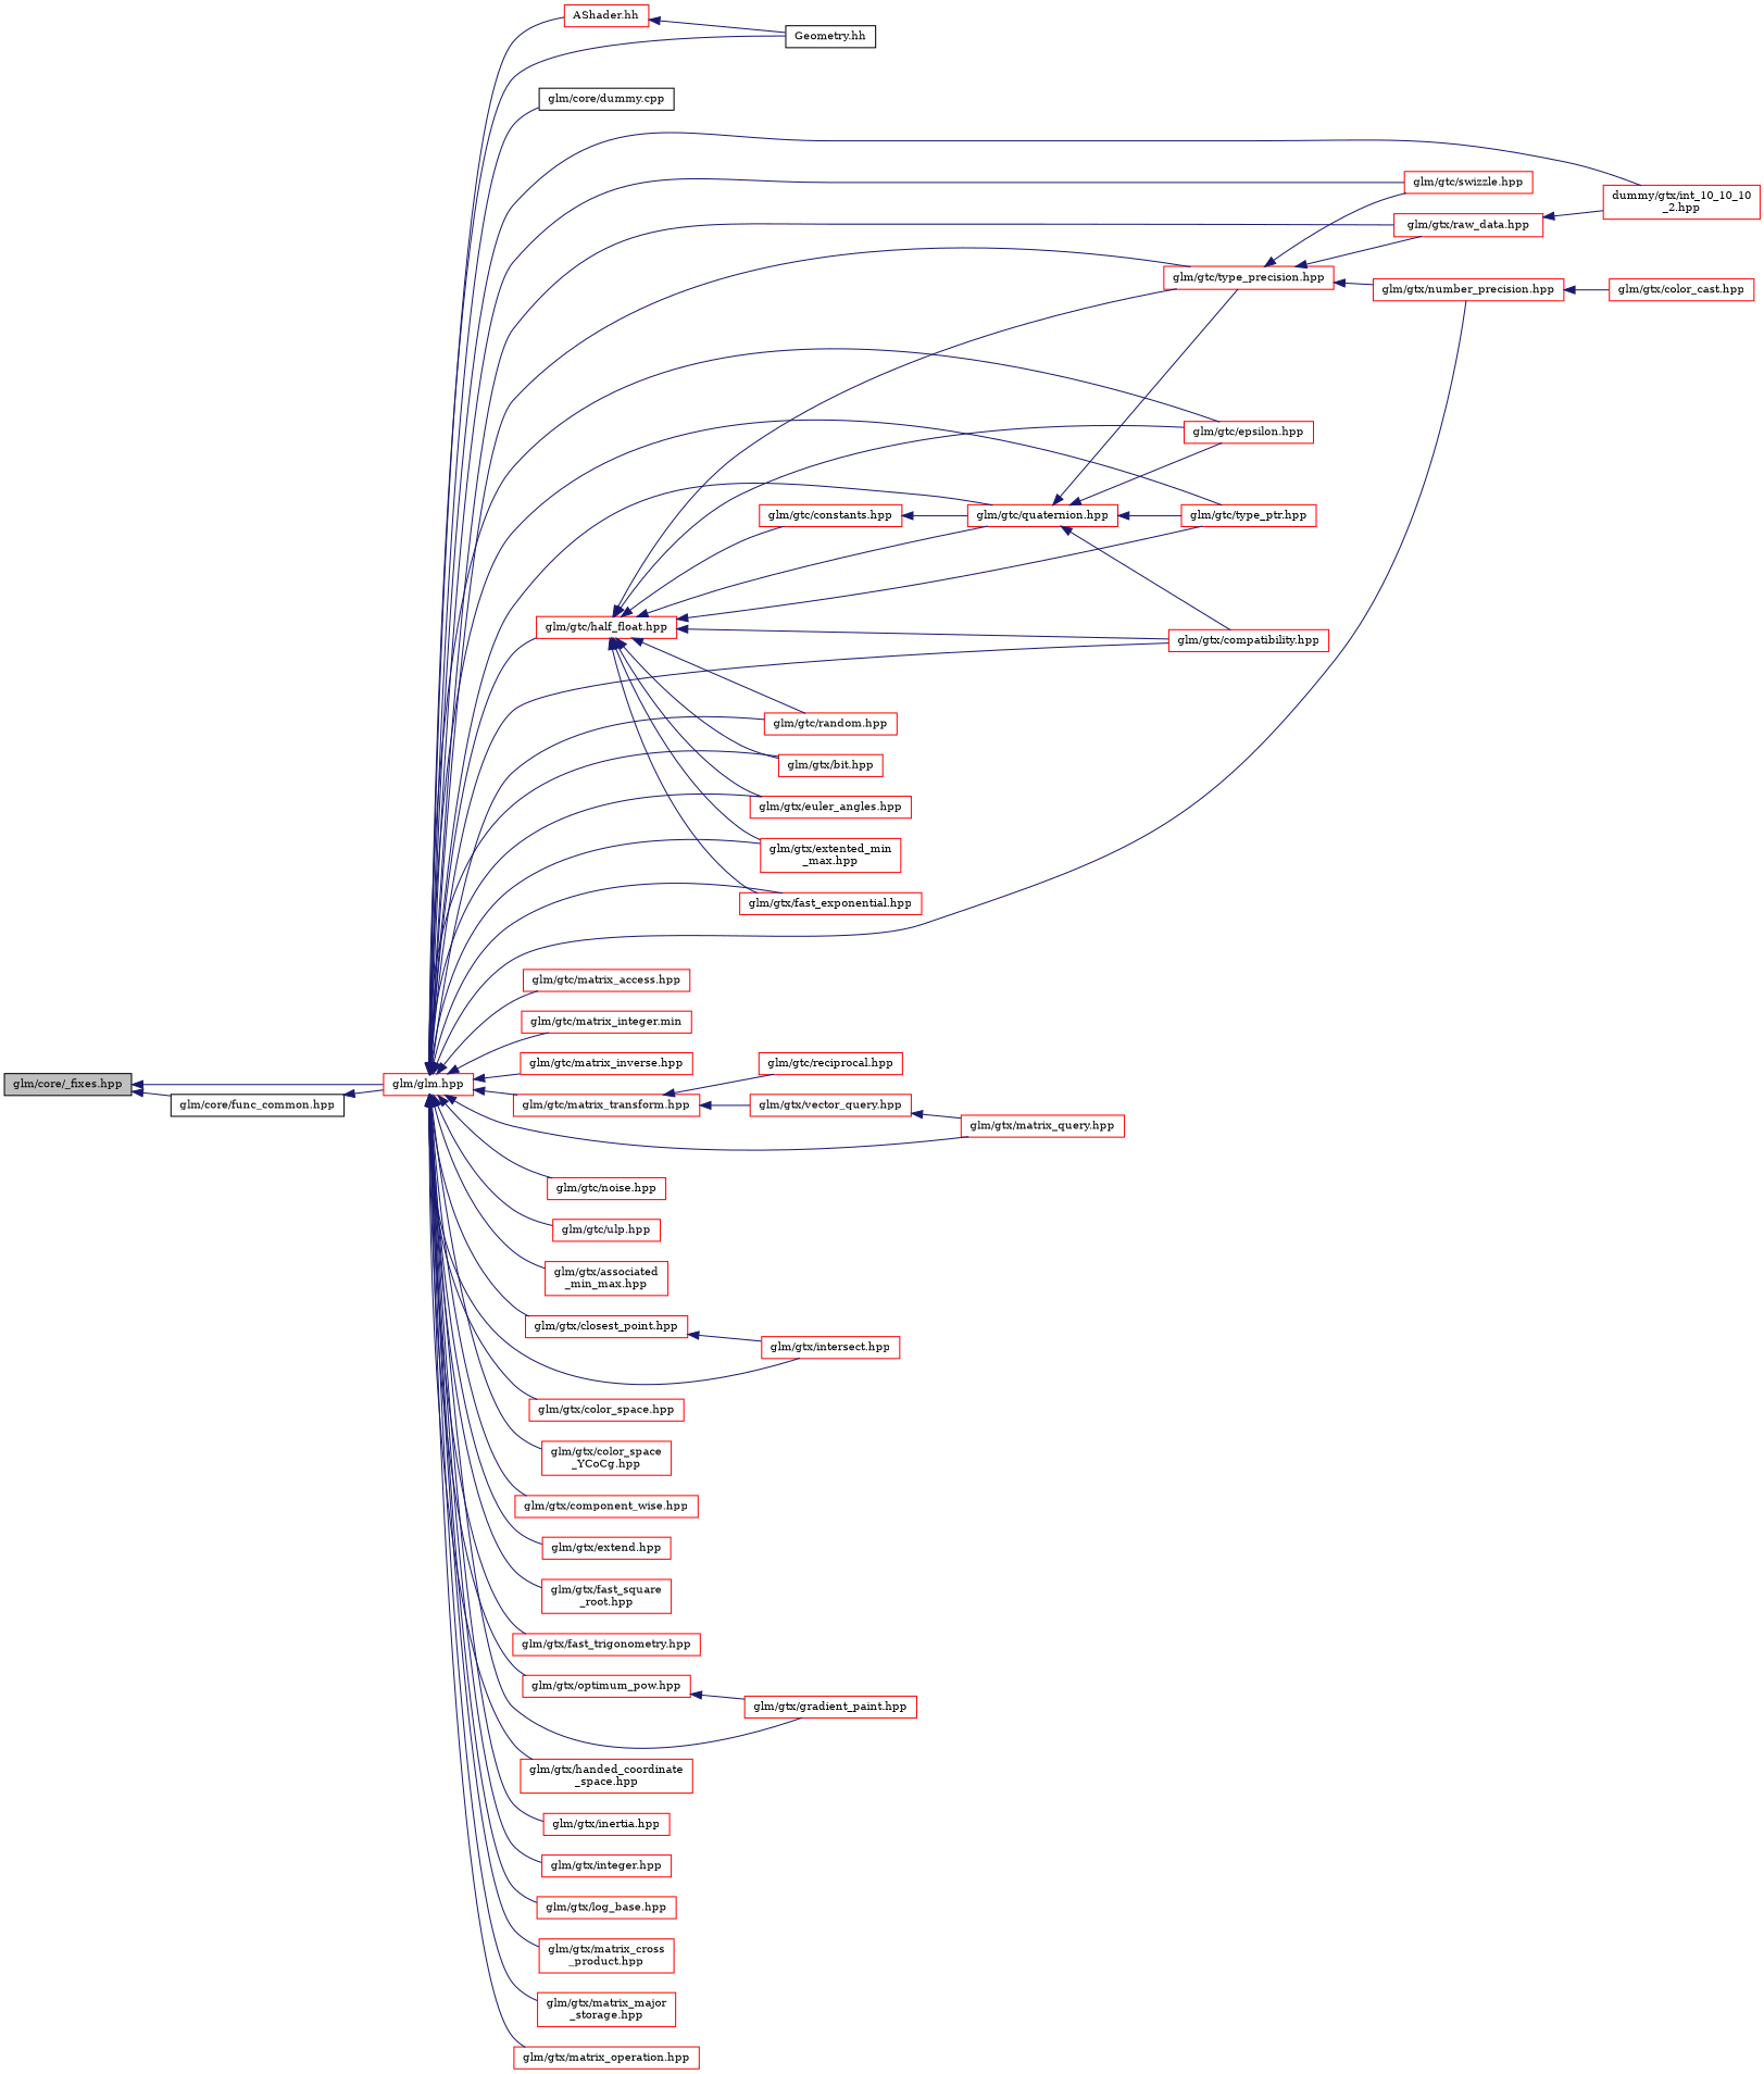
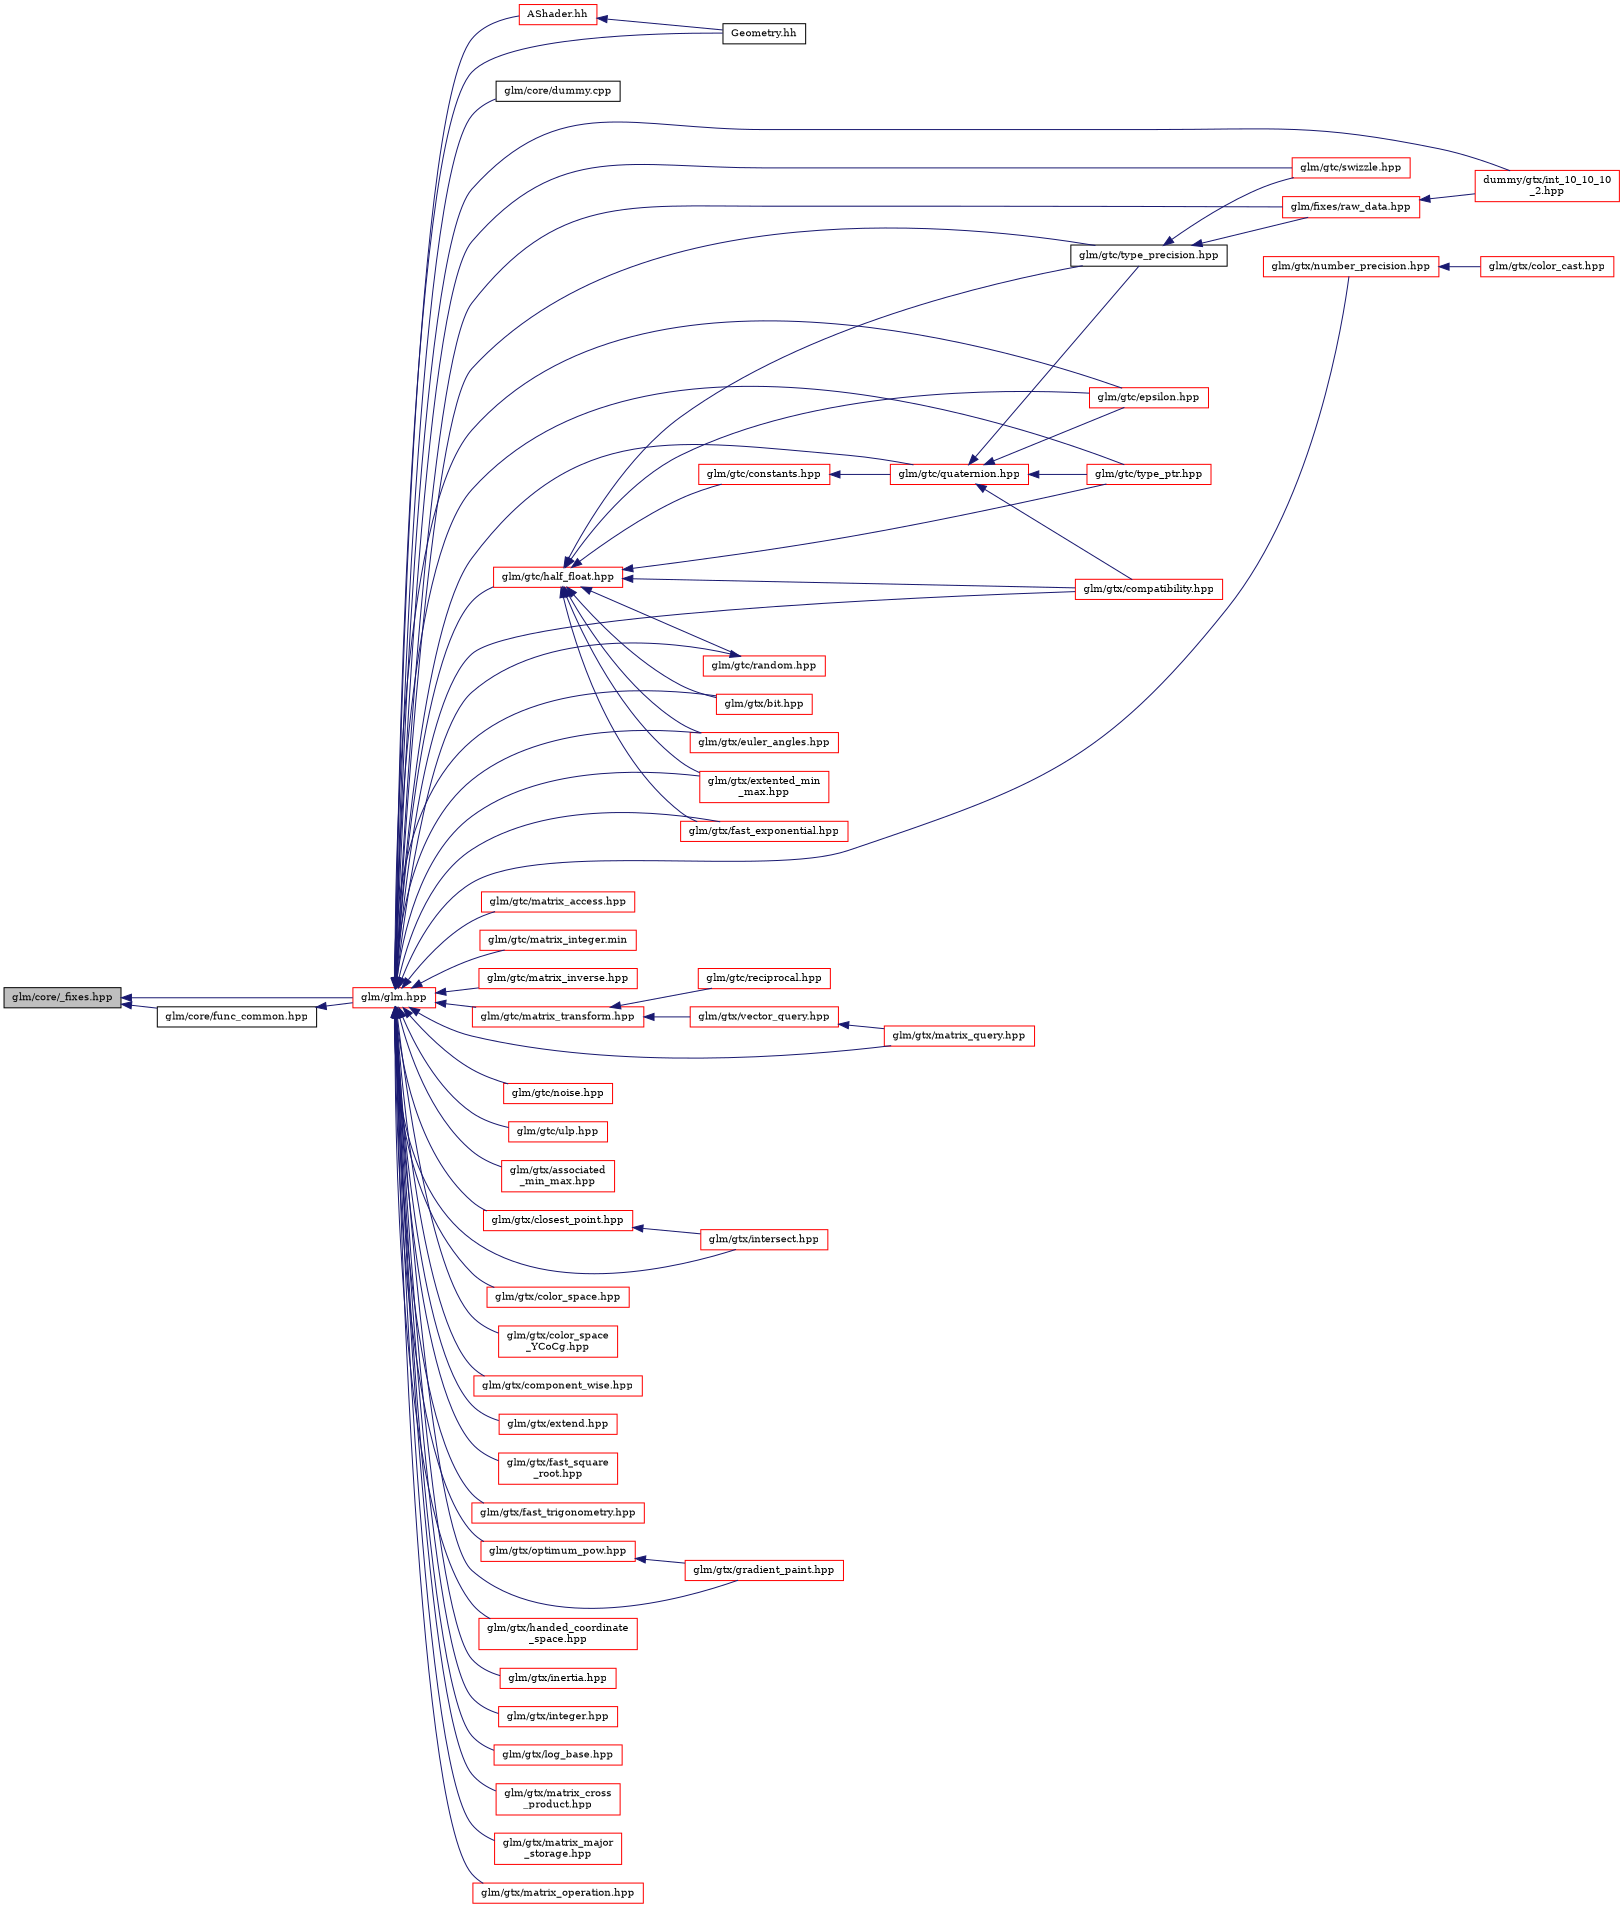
  digraph {
    fontname="DejaVu Serif"
    rankdir=LR
    node [color=red fillcolor=white fontname="DejaVu Serif" fontsize=10 shape=record style=filled]
    edge [color=midnightblue dir=back fontname="DejaVu Serif" fontsize=10 labelfontname=FreeSans labelfontsize=10 style=solid]
    n1 [color=black fillcolor=grey75 fontcolor=black height=0.2 label="glm/core/_fixes.hpp" width=0.4]
    n2 [height=0.2 label="glm/glm.hpp" width=0.4]
    n3 [color=black height=0.2 label="glm/core/func_common.hpp" width=0.4]
    n4 [height=0.2 label="AShader.hh" width=0.4]
    n5 [color=black height=0.2 label="Geometry.hh" width=0.4]
    n6 [color=black height=0.2 label="glm/core/dummy.cpp" width=0.4]
    n7 [height=0.2 label="glm/gtc/quaternion.hpp" width=0.4]
    n8 [height=0.2 label="glm/gtc/epsilon.hpp" width=0.4]
-   n9 [height=0.2 label="glm/gtc/type_precision.hpp" width=0.4]
+   n9 [color=black height=0.2 label="glm/gtc/type_precision.hpp" width=0.4]
    n10 [height=0.2 label="glm/gtc/swizzle.hpp" width=0.4]
    n11 [height=0.2 label="glm/gtx/number_precision.hpp" width=0.4]
-   n12 [height=0.2 label="glm/gtx/raw_data.hpp" width=0.4]
+   n12 [height=0.2 label="glm/fixes/raw_data.hpp" width=0.4]
    n13 [height=0.2 label="dummy/gtx/int_10_10_10\l_2.hpp" width=0.4]
    n14 [height=0.2 label="glm/gtc/type_ptr.hpp" width=0.4]
    n15 [height=0.2 label="glm/gtx/compatibility.hpp" width=0.4]
    n16 [height=0.2 label="glm/gtc/half_float.hpp" width=0.4]
    n17 [height=0.2 label="glm/gtc/random.hpp" width=0.4]
    n18 [height=0.2 label="glm/gtx/bit.hpp" width=0.4]
    n19 [height=0.2 label="glm/gtx/euler_angles.hpp" width=0.4]
    n20 [height=0.2 label="glm/gtx/extented_min\l_max.hpp" width=0.4]
    n21 [height=0.2 label="glm/gtx/fast_exponential.hpp" width=0.4]
    n22 [height=0.2 label="glm/gtc/matrix_access.hpp" width=0.4]
    n23 [height=0.2 label="glm/gtc/matrix_integer.min" width=0.4]
    n24 [height=0.2 label="glm/gtc/matrix_inverse.hpp" width=0.4]
    n25 [height=0.2 label="glm/gtc/matrix_transform.hpp" width=0.4]
    n26 [height=0.2 label="glm/gtc/noise.hpp" width=0.4]
    n27 [height=0.2 label="glm/gtc/ulp.hpp" width=0.4]
    n28 [height=0.2 label="glm/gtx/associated\l_min_max.hpp" width=0.4]
    n29 [height=0.2 label="glm/gtx/closest_point.hpp" width=0.4]
    n30 [height=0.2 label="glm/gtx/intersect.hpp" width=0.4]
    n31 [height=0.2 label="glm/gtx/color_space.hpp" width=0.4]
    n32 [height=0.2 label="glm/gtx/color_space\l_YCoCg.hpp" width=0.4]
    n33 [height=0.2 label="glm/gtx/component_wise.hpp" width=0.4]
    n34 [height=0.2 label="glm/gtx/extend.hpp" width=0.4]
    n35 [height=0.2 label="glm/gtx/fast_square\l_root.hpp" width=0.4]
    n36 [height=0.2 label="glm/gtx/fast_trigonometry.hpp" width=0.4]
    n37 [height=0.2 label="glm/gtx/gradient_paint.hpp" width=0.4]
    n38 [height=0.2 label="glm/gtx/optimum_pow.hpp" width=0.4]
    n39 [height=0.2 label="glm/gtx/handed_coordinate\l_space.hpp" width=0.4]
    n40 [height=0.2 label="glm/gtx/inertia.hpp" width=0.4]
    n41 [height=0.2 label="glm/gtx/integer.hpp" width=0.4]
    n42 [height=0.2 label="glm/gtx/log_base.hpp" width=0.4]
    n43 [height=0.2 label="glm/gtx/matrix_cross\l_product.hpp" width=0.4]
    n44 [height=0.2 label="glm/gtx/matrix_major\l_storage.hpp" width=0.4]
    n45 [height=0.2 label="glm/gtx/matrix_operation.hpp" width=0.4]
    n46 [height=0.2 label="glm/gtx/matrix_query.hpp" width=0.4]
    n47 [height=0.2 label="glm/gtc/constants.hpp" width=0.4]
    n48 [height=0.2 label="glm/gtx/color_cast.hpp" width=0.4]
    n49 [height=0.2 label="glm/gtc/reciprocal.hpp" width=0.4]
    n50 [height=0.2 label="glm/gtx/vector_query.hpp" width=0.4]
    n1 -> n2
    n1 -> n3
    n2 -> n4
    n2 -> n5
    n2 -> n6
    n2 -> n7
    n2 -> n8
    n2 -> n9
    n2 -> n10
    n2 -> n11
    n2 -> n12
    n2 -> n13
    n2 -> n14
    n2 -> n15
    n2 -> n16
-   n2 -> n17
+   n17 -> n2
    n2 -> n18
    n2 -> n19
    n2 -> n20
    n2 -> n21
    n2 -> n22
    n2 -> n23
    n2 -> n24
    n2 -> n25
    n2 -> n26
    n2 -> n27
    n2 -> n28
    n2 -> n29
    n2 -> n30
    n2 -> n31
    n2 -> n32
    n2 -> n33
    n2 -> n34
    n2 -> n35
    n2 -> n36
    n2 -> n37
    n2 -> n38
    n2 -> n39
    n2 -> n40
    n2 -> n41
    n2 -> n42
    n2 -> n43
    n2 -> n44
    n2 -> n45
    n2 -> n46
    n3 -> n2
    n4 -> n5
    n7 -> n8
    n7 -> n9
    n7 -> n14
    n7 -> n15
    n9 -> n10
-   n9 -> n11
    n9 -> n12
    n11 -> n48
    n12 -> n13
-   n16 -> n7
    n16 -> n8
    n16 -> n9
    n16 -> n14
    n16 -> n15
    n16 -> n17
    n16 -> n18
    n16 -> n19
    n16 -> n20
    n16 -> n21
    n16 -> n47
    n25 -> n49
    n25 -> n50
    n29 -> n30
    n38 -> n37
    n47 -> n7
    n50 -> n46
  }
